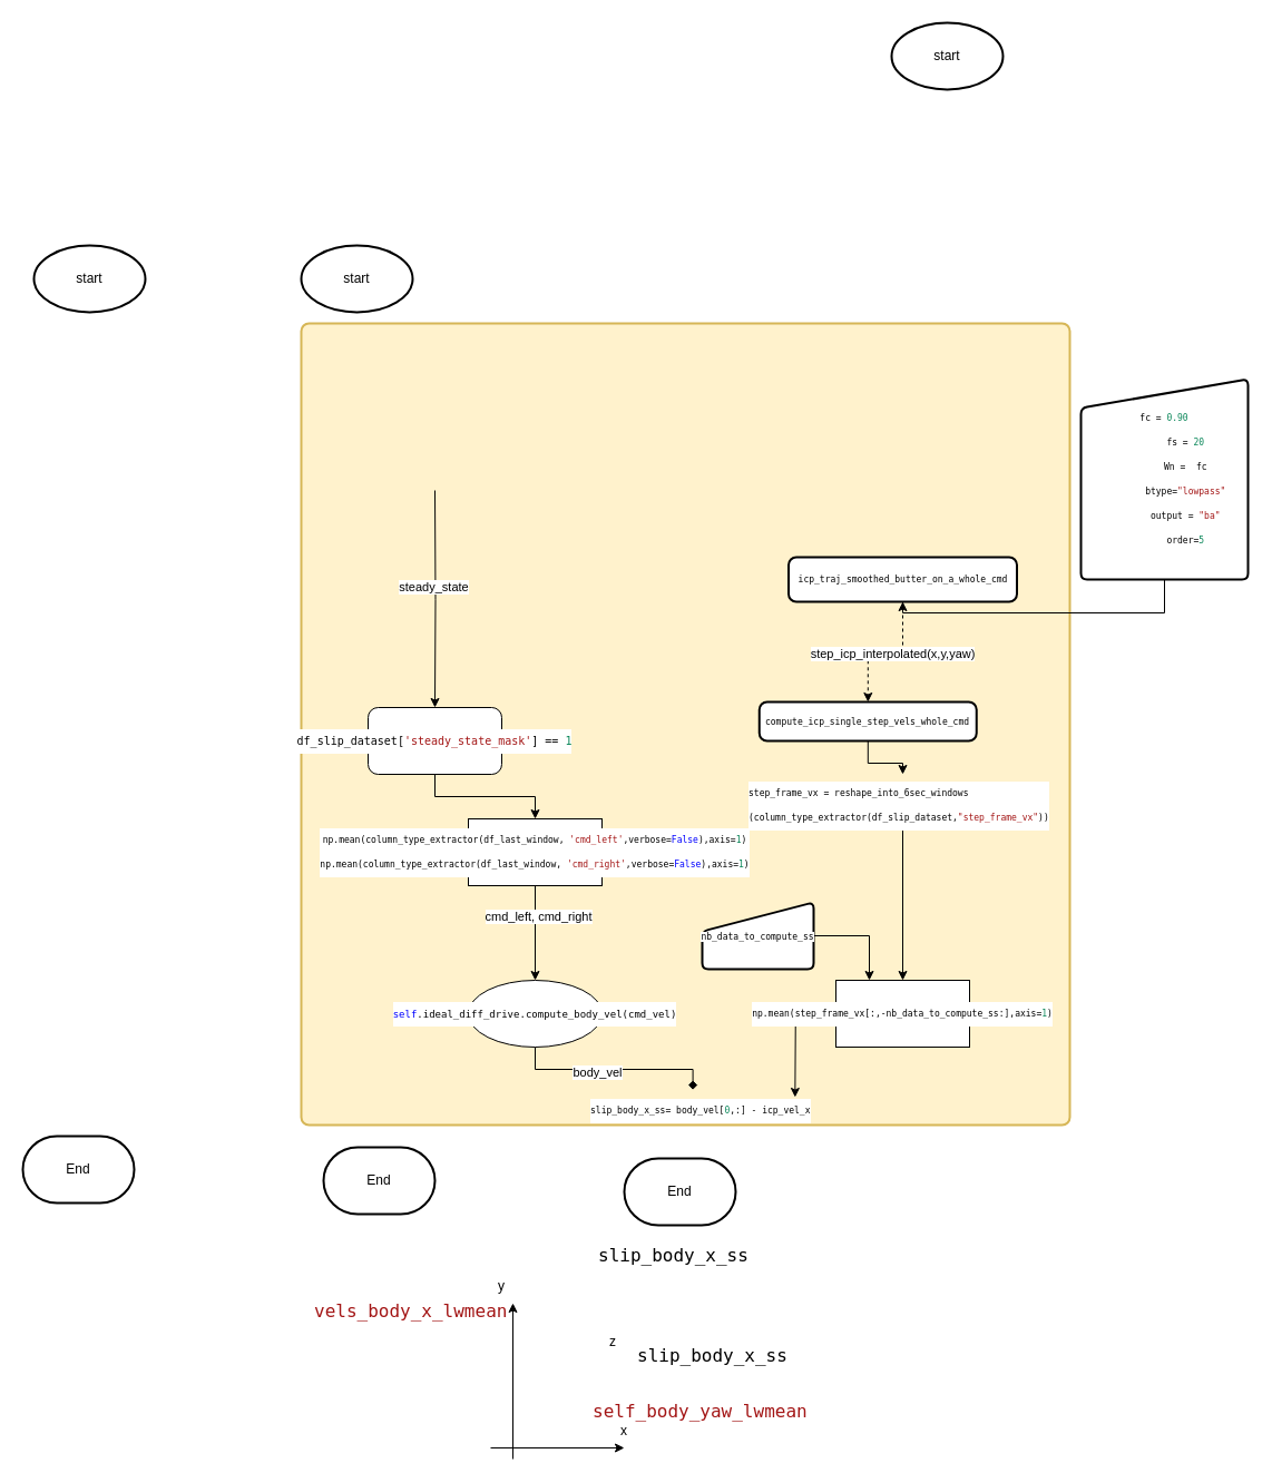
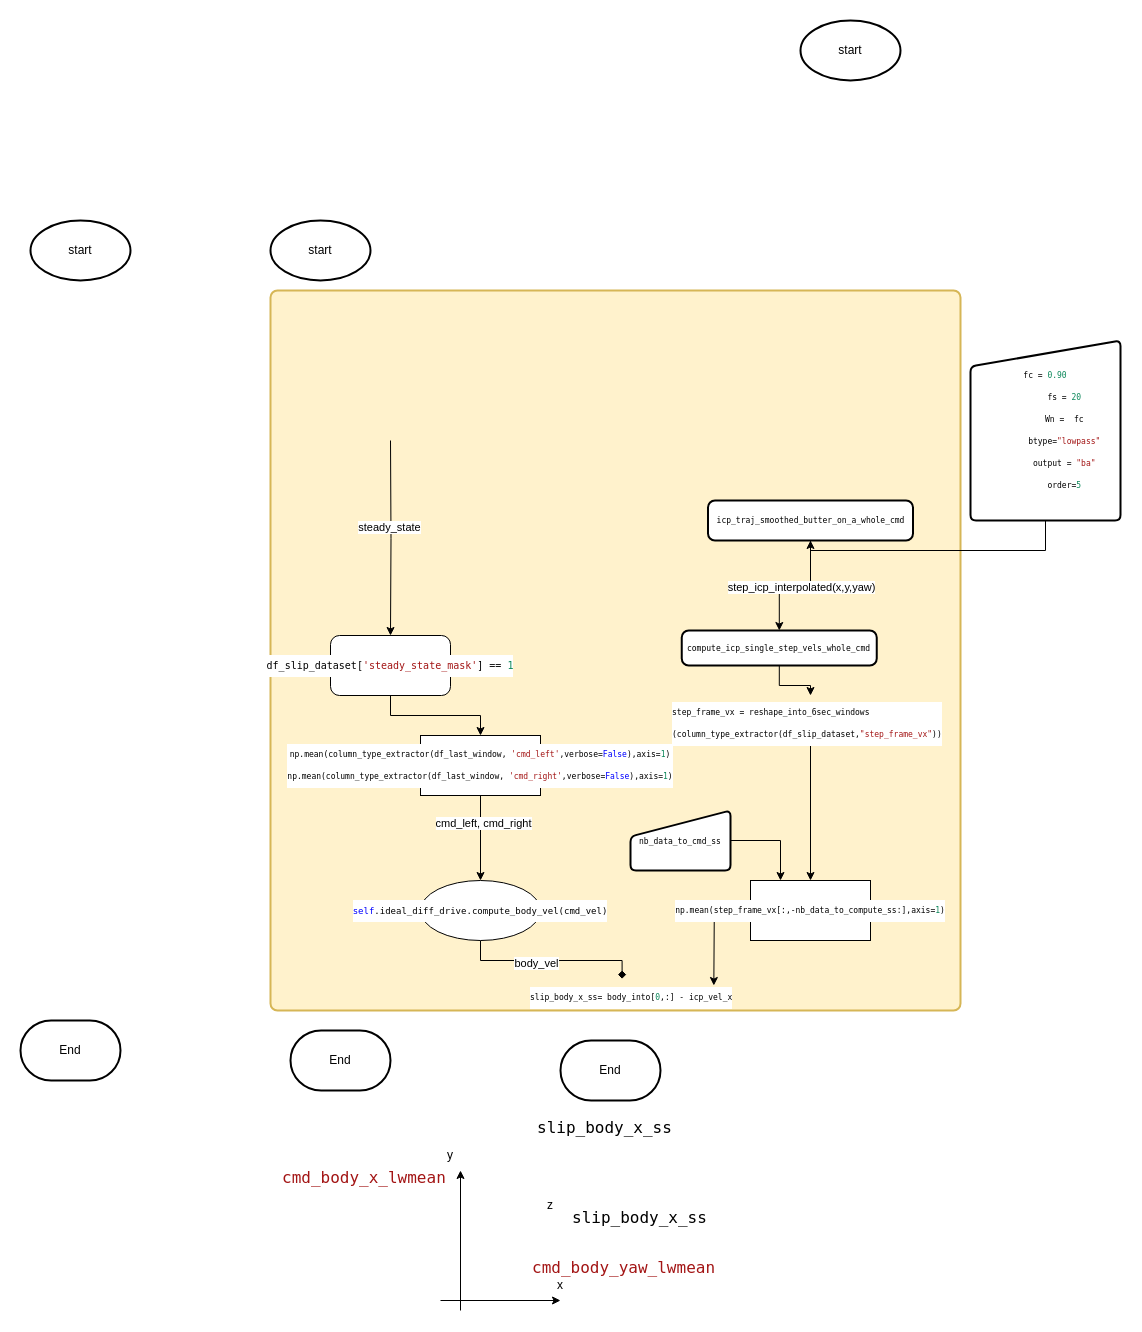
  <mxCell id="0" />
  <mxCell id="1" parent="0" />
  <mxCell id="2" value="" style="rounded=1;whiteSpace=wrap;html=1;absoluteArcSize=1;arcSize=14;strokeWidth=2;fillColor=#fff2cc;strokeColor=#d6b656;" vertex="1" parent="1"><mxGeometry x="270" y="290" width="690" height="720" as="geometry" /></mxCell>
  <mxCell id="3" value="End" style="strokeWidth=2;html=1;shape=mxgraph.flowchart.terminator;whiteSpace=wrap;" vertex="1" parent="1"><mxGeometry x="20" y="1020" width="100" height="60" as="geometry" /></mxCell>
  <mxCell id="4" value="start" style="strokeWidth=2;html=1;shape=mxgraph.flowchart.start_1;whiteSpace=wrap;" vertex="1" parent="1"><mxGeometry x="30" y="220" width="100" height="60" as="geometry" /></mxCell>
  <mxCell id="5" value="&lt;div style=&quot;color: #000000;background-color: #ffffff;font-family: 'Droid Sans Mono', 'monospace', monospace;font-weight: normal;font-size: 16px;line-height: 22px;white-space: pre;&quot;&gt;&lt;div&gt;&lt;span style=&quot;color: #000000;&quot;&gt;slip_body_x_ss&lt;/span&gt;&lt;/div&gt;&lt;/div&gt;" style="text;whiteSpace=wrap;html=1;" vertex="1" parent="1"><mxGeometry x="570" y="1200" width="170" height="50" as="geometry" /></mxCell>
  <mxCell id="6" value="" style="endArrow=classic;html=1;rounded=0;" edge="1" parent="1"><mxGeometry width="50" height="50" relative="1" as="geometry"><mxPoint x="460" y="1310" as="sourcePoint" /><mxPoint x="460" y="1170" as="targetPoint" /></mxGeometry></mxCell>
  <mxCell id="7" value="" style="endArrow=classic;html=1;rounded=0;" edge="1" parent="1"><mxGeometry width="50" height="50" relative="1" as="geometry"><mxPoint x="440" y="1300" as="sourcePoint" /><mxPoint x="560" y="1300" as="targetPoint" /></mxGeometry></mxCell>
  <mxCell id="8" value="z" style="text;html=1;align=center;verticalAlign=middle;whiteSpace=wrap;rounded=0;" vertex="1" parent="1"><mxGeometry x="520" y="1190" width="60" height="30" as="geometry" /></mxCell>
  <mxCell id="9" value="x" style="text;html=1;align=center;verticalAlign=middle;whiteSpace=wrap;rounded=0;" vertex="1" parent="1"><mxGeometry x="530" y="1270" width="60" height="30" as="geometry" /></mxCell>
  <mxCell id="10" value="y" style="text;html=1;align=center;verticalAlign=middle;whiteSpace=wrap;rounded=0;" vertex="1" parent="1"><mxGeometry x="420" y="1140" width="60" height="30" as="geometry" /></mxCell>
- <mxCell id="11" value="&lt;div style=&quot;color: #000000;background-color: #ffffff;font-family: 'Droid Sans Mono', 'monospace', monospace;font-weight: normal;font-size: 16px;line-height: 22px;white-space: pre;&quot;&gt;&lt;div&gt;&lt;span style=&quot;color: #a31515;&quot;&gt;self_body_yaw_lwmean&lt;/span&gt;&lt;/div&gt;&lt;/div&gt;" style="text;whiteSpace=wrap;html=1;" vertex="1" parent="1"><mxGeometry x="530" y="1250" width="220" height="50" as="geometry" /></mxCell>
- <mxCell id="12" value="&lt;div style=&quot;color: #000000;background-color: #ffffff;font-family: 'Droid Sans Mono', 'monospace', monospace;font-weight: normal;font-size: 16px;line-height: 22px;white-space: pre;&quot;&gt;&lt;div&gt;&lt;span style=&quot;color: #a31515;&quot;&gt;vels_body_x_lwmean&lt;/span&gt;&lt;/div&gt;&lt;/div&gt;" style="text;whiteSpace=wrap;html=1;" vertex="1" parent="1"><mxGeometry x="280" y="1160" width="200" height="50" as="geometry" /></mxCell>
+ <mxCell id="11" value="&lt;div style=&quot;color: #000000;background-color: #ffffff;font-family: 'Droid Sans Mono', 'monospace', monospace;font-weight: normal;font-size: 16px;line-height: 22px;white-space: pre;&quot;&gt;&lt;div&gt;&lt;span style=&quot;color: #a31515;&quot;&gt;cmd_body_yaw_lwmean&lt;/span&gt;&lt;/div&gt;&lt;/div&gt;" style="text;whiteSpace=wrap;html=1;" vertex="1" parent="1"><mxGeometry x="530" y="1250" width="220" height="50" as="geometry" /></mxCell>
+ <mxCell id="12" value="&lt;div style=&quot;color: #000000;background-color: #ffffff;font-family: 'Droid Sans Mono', 'monospace', monospace;font-weight: normal;font-size: 16px;line-height: 22px;white-space: pre;&quot;&gt;&lt;div&gt;&lt;span style=&quot;color: #a31515;&quot;&gt;cmd_body_x_lwmean&lt;/span&gt;&lt;/div&gt;&lt;/div&gt;" style="text;whiteSpace=wrap;html=1;" vertex="1" parent="1"><mxGeometry x="280" y="1160" width="200" height="50" as="geometry" /></mxCell>
  <mxCell id="13" value="start" style="strokeWidth=2;html=1;shape=mxgraph.flowchart.start_1;whiteSpace=wrap;" vertex="1" parent="1"><mxGeometry x="270" y="220" width="100" height="60" as="geometry" /></mxCell>
  <mxCell id="14" value="End" style="strokeWidth=2;html=1;shape=mxgraph.flowchart.terminator;whiteSpace=wrap;" vertex="1" parent="1"><mxGeometry x="290" y="1030" width="100" height="60" as="geometry" /></mxCell>
  <mxCell id="15" value="End" style="strokeWidth=2;html=1;shape=mxgraph.flowchart.terminator;whiteSpace=wrap;" vertex="1" parent="1"><mxGeometry x="560" y="1040" width="100" height="60" as="geometry" /></mxCell>
  <mxCell id="16" style="edgeStyle=orthogonalEdgeStyle;rounded=0;orthogonalLoop=1;jettySize=auto;html=1;" edge="1" parent="1" target="29"><mxGeometry relative="1" as="geometry"><mxPoint x="390" y="440" as="sourcePoint" /></mxGeometry></mxCell>
  <mxCell id="17" value="steady_state" style="edgeLabel;html=1;align=center;verticalAlign=middle;resizable=0;points=[];" vertex="1" connectable="0" parent="16"><mxGeometry x="-0.121" y="-2" relative="1" as="geometry"><mxPoint as="offset" /></mxGeometry></mxCell>
  <mxCell id="18" style="edgeStyle=orthogonalEdgeStyle;rounded=0;orthogonalLoop=1;jettySize=auto;html=1;exitX=0.5;exitY=1;exitDx=0;exitDy=0;" edge="1" parent="1" source="34"><mxGeometry relative="1" as="geometry"><mxPoint x="810" y="880" as="targetPoint" /><mxPoint x="800" y="670" as="sourcePoint" /></mxGeometry></mxCell>
  <mxCell id="19" value="start" style="strokeWidth=2;html=1;shape=mxgraph.flowchart.start_1;whiteSpace=wrap;" vertex="1" parent="1"><mxGeometry x="800" y="20" width="100" height="60" as="geometry" /></mxCell>
  <mxCell id="20" value="&lt;div style=&quot;color: #000000;background-color: #ffffff;font-family: 'Droid Sans Mono', 'monospace', monospace;font-weight: normal;font-size: 16px;line-height: 22px;white-space: pre;&quot;&gt;&lt;div&gt;&lt;span style=&quot;color: #000000;&quot;&gt;slip_body_x_ss&lt;/span&gt;&lt;/div&gt;&lt;/div&gt;" style="text;whiteSpace=wrap;html=1;" vertex="1" parent="1"><mxGeometry x="535" y="1110" width="170" height="50" as="geometry" /></mxCell>
- <mxCell id="21" value="&lt;div style=&quot;color: rgb(0, 0, 0); background-color: rgb(255, 255, 255); font-family: &amp;quot;Droid Sans Mono&amp;quot;, &amp;quot;monospace&amp;quot;, monospace; font-weight: normal; font-size: 8px; line-height: 22px; white-space: pre;&quot;&gt;&lt;div style=&quot;&quot;&gt;&lt;span style=&quot;&quot;&gt;slip_body_x_ss&lt;/span&gt;&lt;span style=&quot;color: rgb(0, 0, 0);&quot;&gt;= body_vel[&lt;/span&gt;&lt;span style=&quot;color: rgb(9, 134, 88);&quot;&gt;0&lt;/span&gt;&lt;span style=&quot;color: rgb(0, 0, 0);&quot;&gt;,:] - icp_vel_x&lt;/span&gt;&lt;/div&gt;&lt;/div&gt;" style="text;whiteSpace=wrap;html=1;fontSize=11;" vertex="1" parent="1"><mxGeometry x="527.5" y="980" width="255" height="30" as="geometry" /></mxCell>
+ <mxCell id="21" value="&lt;div style=&quot;color: rgb(0, 0, 0); background-color: rgb(255, 255, 255); font-family: &amp;quot;Droid Sans Mono&amp;quot;, &amp;quot;monospace&amp;quot;, monospace; font-weight: normal; font-size: 8px; line-height: 22px; white-space: pre;&quot;&gt;&lt;div style=&quot;&quot;&gt;&lt;span style=&quot;&quot;&gt;slip_body_x_ss&lt;/span&gt;&lt;span style=&quot;color: rgb(0, 0, 0);&quot;&gt;= body_into[&lt;/span&gt;&lt;span style=&quot;color: rgb(9, 134, 88);&quot;&gt;0&lt;/span&gt;&lt;span style=&quot;color: rgb(0, 0, 0);&quot;&gt;,:] - icp_vel_x&lt;/span&gt;&lt;/div&gt;&lt;/div&gt;" style="text;whiteSpace=wrap;html=1;fontSize=11;" vertex="1" parent="1"><mxGeometry x="527.5" y="980" width="255" height="30" as="geometry" /></mxCell>
  <mxCell id="22" style="edgeStyle=orthogonalEdgeStyle;rounded=0;orthogonalLoop=1;jettySize=auto;html=1;entryX=0.369;entryY=-0.056;entryDx=0;entryDy=0;entryPerimeter=0;endArrow=diamond;" edge="1" parent="1" source="24" target="21"><mxGeometry relative="1" as="geometry" /></mxCell>
  <mxCell id="23" value="body_vel" style="edgeLabel;html=1;align=center;verticalAlign=middle;resizable=0;points=[];" vertex="1" connectable="0" parent="22"><mxGeometry x="-0.167" y="-2" relative="1" as="geometry"><mxPoint as="offset" /></mxGeometry></mxCell>
  <mxCell id="24" value="&lt;div style=&quot;background-color: rgb(255, 255, 255); font-family: &amp;quot;Droid Sans Mono&amp;quot;, &amp;quot;monospace&amp;quot;, monospace; font-size: 9px; line-height: 22px; white-space: pre;&quot;&gt;&lt;span style=&quot;color: rgb(0, 0, 255); font-size: 9px;&quot;&gt;self&lt;/span&gt;.ideal_diff_drive.compute_body_vel(cmd_vel)&lt;/div&gt;" style="ellipse;whiteSpace=wrap;html=1;fontSize=9;" vertex="1" parent="1"><mxGeometry x="420" y="880" width="120" height="60" as="geometry" /></mxCell>
  <mxCell id="25" style="edgeStyle=orthogonalEdgeStyle;rounded=0;orthogonalLoop=1;jettySize=auto;html=1;entryX=0.5;entryY=0;entryDx=0;entryDy=0;" edge="1" parent="1" source="27" target="24"><mxGeometry relative="1" as="geometry" /></mxCell>
  <mxCell id="26" value="cmd_left, cmd_right" style="edgeLabel;html=1;align=center;verticalAlign=middle;resizable=0;points=[];" vertex="1" connectable="0" parent="25"><mxGeometry x="-0.372" y="2" relative="1" as="geometry"><mxPoint as="offset" /></mxGeometry></mxCell>
  <mxCell id="27" value="&lt;div style=&quot;background-color: rgb(255, 255, 255); font-family: &amp;quot;Droid Sans Mono&amp;quot;, &amp;quot;monospace&amp;quot;, monospace; line-height: 22px; white-space: pre;&quot;&gt;&lt;font style=&quot;font-size: 8px;&quot;&gt;np.mean(column_type_extractor(df_last_window, &lt;span style=&quot;color: rgb(163, 21, 21);&quot;&gt;'cmd_left'&lt;/span&gt;,verbose=&lt;span style=&quot;color: rgb(0, 0, 255);&quot;&gt;False&lt;/span&gt;),axis=&lt;span style=&quot;color: rgb(9, 134, 88);&quot;&gt;1&lt;/span&gt;)&lt;/font&gt;&lt;/div&gt;&lt;div style=&quot;background-color: rgb(255, 255, 255); font-family: &amp;quot;Droid Sans Mono&amp;quot;, &amp;quot;monospace&amp;quot;, monospace; line-height: 22px; white-space: pre;&quot;&gt;&lt;div style=&quot;line-height: 22px;&quot;&gt;&lt;font style=&quot;font-size: 8px;&quot;&gt;np.mean(column_type_extractor(df_last_window, &lt;span style=&quot;color: rgb(163, 21, 21);&quot;&gt;'cmd_right'&lt;/span&gt;,verbose=&lt;span style=&quot;color: rgb(0, 0, 255);&quot;&gt;False&lt;/span&gt;),axis=&lt;span style=&quot;color: rgb(9, 134, 88);&quot;&gt;1&lt;/span&gt;)&lt;/font&gt;&lt;/div&gt;&lt;/div&gt;" style="rounded=0;whiteSpace=wrap;html=1;fontSize=8;" vertex="1" parent="1"><mxGeometry x="420" y="735" width="120" height="60" as="geometry" /></mxCell>
  <mxCell id="28" style="edgeStyle=orthogonalEdgeStyle;rounded=0;orthogonalLoop=1;jettySize=auto;html=1;" edge="1" parent="1" source="29" target="27"><mxGeometry relative="1" as="geometry" /></mxCell>
  <mxCell id="29" value="&lt;div style=&quot;background-color: rgb(255, 255, 255); font-family: &amp;quot;Droid Sans Mono&amp;quot;, &amp;quot;monospace&amp;quot;, monospace; font-size: 10px; line-height: 22px; white-space: pre;&quot;&gt;df_slip_dataset[&lt;span style=&quot;color: rgb(163, 21, 21); font-size: 10px;&quot;&gt;'steady_state_mask'&lt;/span&gt;] == &lt;span style=&quot;color: rgb(9, 134, 88); font-size: 10px;&quot;&gt;1&lt;/span&gt;&lt;/div&gt;" style="whiteSpace=wrap;html=1;fontSize=10;rounded=1;" vertex="1" parent="1"><mxGeometry x="330" y="635" width="120" height="60" as="geometry" /></mxCell>
  <mxCell id="30" style="edgeStyle=orthogonalEdgeStyle;rounded=0;orthogonalLoop=1;jettySize=auto;html=1;" edge="1" parent="1" source="31"><mxGeometry relative="1" as="geometry"><mxPoint x="713.333" y="985" as="targetPoint" /></mxGeometry></mxCell>
  <mxCell id="31" value="&lt;div style=&quot;background-color: rgb(255, 255, 255); font-family: &amp;quot;Droid Sans Mono&amp;quot;, &amp;quot;monospace&amp;quot;, monospace; font-size: 8px; line-height: 22px; white-space: pre;&quot;&gt;&lt;div style=&quot;font-size: 8px; line-height: 22px;&quot;&gt;np.mean(step_frame_vx[:,-nb_data_to_compute_ss:],axis=&lt;span style=&quot;color: rgb(9, 134, 88); font-size: 8px;&quot;&gt;1&lt;/span&gt;)&lt;/div&gt;&lt;/div&gt;" style="rounded=0;whiteSpace=wrap;html=1;fontSize=8;" vertex="1" parent="1"><mxGeometry x="750" y="880" width="120" height="60" as="geometry" /></mxCell>
  <mxCell id="32" style="edgeStyle=orthogonalEdgeStyle;rounded=0;orthogonalLoop=1;jettySize=auto;html=1;entryX=0.25;entryY=0;entryDx=0;entryDy=0;" edge="1" parent="1" source="33" target="31"><mxGeometry relative="1" as="geometry" /></mxCell>
- <mxCell id="33" value="&lt;span style=&quot;font-family: &amp;quot;Droid Sans Mono&amp;quot;, &amp;quot;monospace&amp;quot;, monospace; font-size: 8px; white-space: pre; background-color: rgb(255, 255, 255);&quot;&gt;nb_data_to_compute_ss&lt;/span&gt;" style="html=1;strokeWidth=2;shape=manualInput;whiteSpace=wrap;rounded=1;size=26;arcSize=11;" vertex="1" parent="1"><mxGeometry x="630" y="810" width="100" height="60" as="geometry" /></mxCell>
+ <mxCell id="33" value="&lt;span style=&quot;font-family: &amp;quot;Droid Sans Mono&amp;quot;, &amp;quot;monospace&amp;quot;, monospace; font-size: 8px; white-space: pre; background-color: rgb(255, 255, 255);&quot;&gt;nb_data_to_cmd_ss&lt;/span&gt;" style="html=1;strokeWidth=2;shape=manualInput;whiteSpace=wrap;rounded=1;size=26;arcSize=11;" vertex="1" parent="1"><mxGeometry x="630" y="810" width="100" height="60" as="geometry" /></mxCell>
  <mxCell id="34" value="&lt;div style=&quot;color: rgb(0, 0, 0); background-color: rgb(255, 255, 255); font-family: &amp;quot;Droid Sans Mono&amp;quot;, &amp;quot;monospace&amp;quot;, monospace; font-weight: normal; font-size: 8px; line-height: 22px; white-space: pre;&quot;&gt;&lt;div&gt;&lt;span style=&quot;color: #000000;&quot;&gt;step_frame_vx = reshape_into_6sec_windows&lt;br/&gt;(column_type_extractor(df_slip_dataset,&lt;/span&gt;&lt;span style=&quot;color: #a31515;&quot;&gt;&quot;step_frame_vx&quot;&lt;/span&gt;&lt;span style=&quot;color: #000000;&quot;&gt;))&lt;/span&gt;&lt;/div&gt;&lt;/div&gt;" style="text;whiteSpace=wrap;html=1;" vertex="1" parent="1"><mxGeometry x="670" y="695" width="280" height="50" as="geometry" /></mxCell>
- <mxCell id="35" style="edgeStyle=orthogonalEdgeStyle;rounded=0;orthogonalLoop=1;jettySize=auto;html=1;dashed=1;" edge="1" parent="1" source="37" target="41"><mxGeometry relative="1" as="geometry" /></mxCell>
+ <mxCell id="35" style="edgeStyle=orthogonalEdgeStyle;rounded=0;orthogonalLoop=1;jettySize=auto;html=1;" edge="1" parent="1" source="37" target="41"><mxGeometry relative="1" as="geometry" /></mxCell>
  <mxCell id="36" value="step_icp_interpolated(x,y,yaw)" style="edgeLabel;html=1;align=center;verticalAlign=middle;resizable=0;points=[];" vertex="1" connectable="0" parent="35"><mxGeometry x="-0.085" y="1" relative="1" as="geometry"><mxPoint as="offset" /></mxGeometry></mxCell>
  <mxCell id="37" value="&lt;span style=&quot;font-family: &amp;quot;Droid Sans Mono&amp;quot;, &amp;quot;monospace&amp;quot;, monospace; font-size: 8px; text-align: left; white-space: pre; background-color: rgb(255, 255, 255);&quot;&gt;icp_traj_smoothed_butter_on_a_whole_cmd&lt;/span&gt;" style="rounded=1;whiteSpace=wrap;html=1;absoluteArcSize=1;arcSize=14;strokeWidth=2;fontSize=8;" vertex="1" parent="1"><mxGeometry x="707.5" y="500" width="205" height="40" as="geometry" /></mxCell>
  <mxCell id="38" style="edgeStyle=orthogonalEdgeStyle;rounded=0;orthogonalLoop=1;jettySize=auto;html=1;exitX=0.5;exitY=1;exitDx=0;exitDy=0;" edge="1" parent="1" source="39" target="37"><mxGeometry relative="1" as="geometry"><Array as="points"><mxPoint x="1045" y="550" /></Array></mxGeometry></mxCell>
  <mxCell id="39" value="&lt;div style=&quot;background-color: rgb(255, 255, 255); font-family: &amp;quot;Droid Sans Mono&amp;quot;, &amp;quot;monospace&amp;quot;, monospace; line-height: 22px; white-space: pre; font-size: 8px;&quot;&gt;&lt;div&gt;fc = &lt;span style=&quot;color: #098658;&quot;&gt;0.90&lt;/span&gt;&lt;/div&gt;&lt;div&gt;        fs = &lt;span style=&quot;color: #098658;&quot;&gt;20&lt;/span&gt;&lt;/div&gt;&lt;div&gt;        Wn =  fc&lt;/div&gt;&lt;div&gt;        btype=&lt;span style=&quot;color: #a31515;&quot;&gt;&quot;lowpass&quot;&lt;/span&gt;&lt;/div&gt;&lt;div&gt;        output = &lt;span style=&quot;color: #a31515;&quot;&gt;&quot;ba&quot;&lt;/span&gt;&lt;/div&gt;&lt;div&gt;        order=&lt;span style=&quot;color: #098658;&quot;&gt;5&lt;/span&gt;&lt;/div&gt;&lt;/div&gt;" style="html=1;strokeWidth=2;shape=manualInput;whiteSpace=wrap;rounded=1;size=26;arcSize=11;" vertex="1" parent="1"><mxGeometry x="970" y="340" width="150" height="180" as="geometry" /></mxCell>
  <mxCell id="40" style="edgeStyle=orthogonalEdgeStyle;rounded=0;orthogonalLoop=1;jettySize=auto;html=1;" edge="1" parent="1" source="41" target="34"><mxGeometry relative="1" as="geometry"><mxPoint x="810" y="560" as="targetPoint" /></mxGeometry></mxCell>
  <mxCell id="41" value="&lt;div style=&quot;background-color: rgb(255, 255, 255); font-family: &amp;quot;Droid Sans Mono&amp;quot;, &amp;quot;monospace&amp;quot;, monospace; font-size: 8px; line-height: 22px; white-space: pre;&quot;&gt;compute_icp_single_step_vels_whole_cmd&lt;/div&gt;" style="rounded=1;whiteSpace=wrap;html=1;absoluteArcSize=1;arcSize=14;strokeWidth=2;fontSize=8;" vertex="1" parent="1"><mxGeometry x="681.25" y="630" width="195" height="35" as="geometry" /></mxCell>
